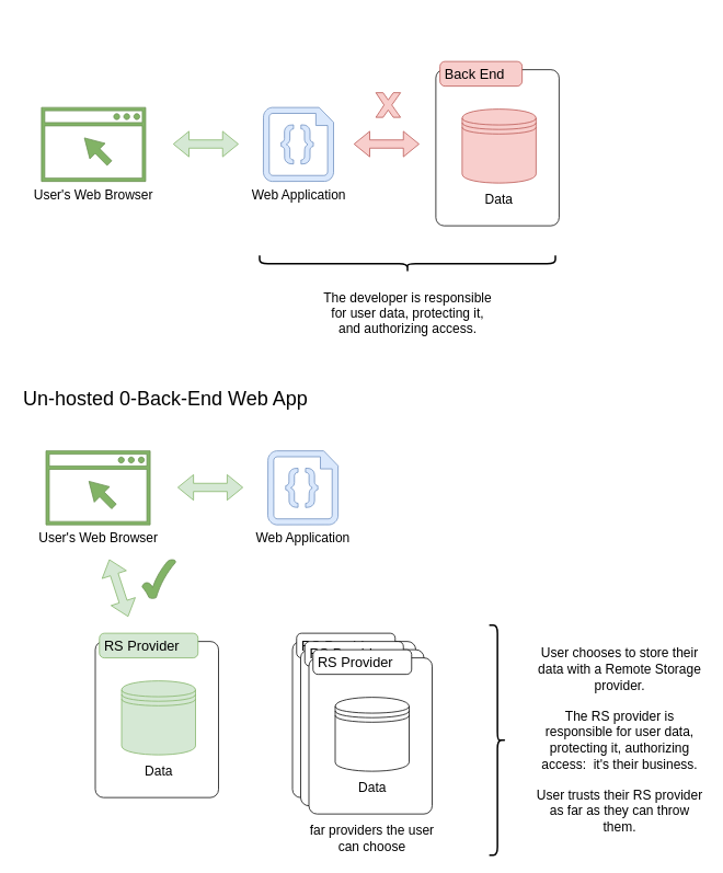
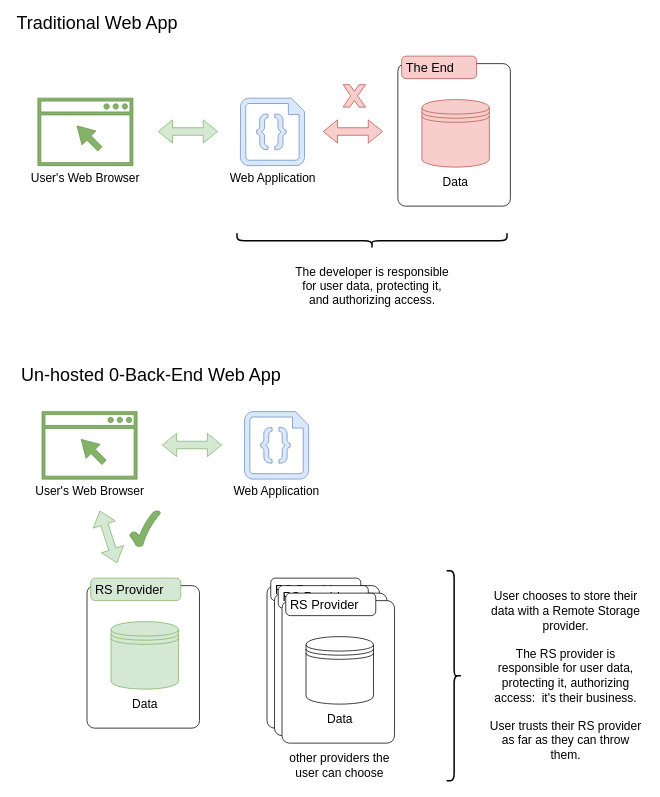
  <mxCell id="0" />
  <mxCell id="1" parent="0" />
  <mxCell id="2" value="" style="shape=mxgraph.mockup.containers.marginRect;rectMarginTop=10;strokeWidth=1;dashed=0;rounded=1;arcSize=5;recursiveResize=0;fontSize=24;align=left;" parent="1" vertex="1"><mxGeometry x="530" y="74" width="150" height="200" as="geometry" /></mxCell>
- <mxCell id="3" value="Back End" style="shape=rect;strokeColor=#b85450;fillColor=#f8cecc;strokeWidth=1;dashed=0;rounded=1;arcSize=20;fontSize=17;spacing=2;spacingTop=-2;align=left;autosize=1;spacingLeft=4;resizeWidth=0;resizeHeight=0;perimeter=none;" parent="2" vertex="1"><mxGeometry x="5" width="100" height="30" as="geometry" /></mxCell>
+ <mxCell id="3" value="The End" style="shape=rect;strokeColor=#b85450;fillColor=#f8cecc;strokeWidth=1;dashed=0;rounded=1;arcSize=20;fontSize=17;spacing=2;spacingTop=-2;align=left;autosize=1;spacingLeft=4;resizeWidth=0;resizeHeight=0;perimeter=none;" parent="2" vertex="1"><mxGeometry x="5" width="100" height="30" as="geometry" /></mxCell>
  <mxCell id="4" value="User's Web Browser" style="pointerEvents=1;shadow=0;dashed=0;html=1;aspect=fixed;labelPosition=center;verticalLabelPosition=bottom;verticalAlign=top;align=center;outlineConnect=0;shape=mxgraph.vvd.web_browser;fontSize=16;fillColor=#82B366;strokeColor=#688F51;" parent="1" vertex="1"><mxGeometry x="50" y="130" width="126.76" height="90" as="geometry" /></mxCell>
  <mxCell id="5" value="Web Application" style="verticalLabelPosition=bottom;html=1;verticalAlign=top;align=center;strokeColor=#6c8ebf;fillColor=#dae8fc;shape=mxgraph.azure.code_file;pointerEvents=1;fontSize=16;" parent="1" vertex="1"><mxGeometry x="320" y="130" width="85.5" height="90" as="geometry" /></mxCell>
  <mxCell id="6" value="" style="shape=datastore;whiteSpace=wrap;html=1;strokeColor=#b85450;fillColor=#f8cecc;fontSize=16;" parent="1" vertex="1"><mxGeometry x="562" y="132" width="90" height="90" as="geometry" /></mxCell>
  <mxCell id="7" value="Data" style="text;html=1;strokeColor=none;fillColor=none;align=center;verticalAlign=middle;whiteSpace=wrap;rounded=0;fontSize=16;" parent="1" vertex="1"><mxGeometry x="587" y="232" width="40" height="20" as="geometry" /></mxCell>
  <mxCell id="8" value="" style="shape=flexArrow;endArrow=classic;startArrow=classic;html=1;fontSize=16;fillColor=#d5e8d4;strokeColor=#82b366;" parent="1" edge="1"><mxGeometry width="50" height="50" relative="1" as="geometry"><mxPoint x="210" y="174.5" as="sourcePoint" /><mxPoint x="290" y="174.5" as="targetPoint" /></mxGeometry></mxCell>
  <mxCell id="9" value="" style="shape=flexArrow;endArrow=classic;startArrow=classic;html=1;fontSize=16;fillColor=#f8cecc;strokeColor=#b85450;" parent="1" edge="1"><mxGeometry width="50" height="50" relative="1" as="geometry"><mxPoint x="430" y="174.5" as="sourcePoint" /><mxPoint x="510" y="174.5" as="targetPoint" /></mxGeometry></mxCell>
  <mxCell id="10" value="" style="verticalLabelPosition=bottom;verticalAlign=top;html=1;shape=mxgraph.basic.x;strokeColor=#b85450;fillColor=#f8cecc;fontSize=16;" parent="1" vertex="1"><mxGeometry x="457" y="112" width="30" height="30" as="geometry" /></mxCell>
  <mxCell id="11" value="User's Web Browser" style="pointerEvents=1;shadow=0;dashed=0;html=1;aspect=fixed;labelPosition=center;verticalLabelPosition=bottom;verticalAlign=top;align=center;outlineConnect=0;shape=mxgraph.vvd.web_browser;fontSize=16;fillColor=#82B366;strokeColor=#688F51;" parent="1" vertex="1"><mxGeometry x="55.5" y="548" width="126.76" height="90" as="geometry" /></mxCell>
  <mxCell id="12" value="Web Application" style="verticalLabelPosition=bottom;html=1;verticalAlign=top;align=center;strokeColor=#6c8ebf;fillColor=#dae8fc;shape=mxgraph.azure.code_file;pointerEvents=1;fontSize=16;" parent="1" vertex="1"><mxGeometry x="325.5" y="548" width="85.5" height="90" as="geometry" /></mxCell>
  <mxCell id="13" value="" style="shape=flexArrow;endArrow=classic;startArrow=classic;html=1;fontSize=16;fillColor=#d5e8d4;strokeColor=#82b366;" parent="1" edge="1"><mxGeometry width="50" height="50" relative="1" as="geometry"><mxPoint x="215.5" y="592.5" as="sourcePoint" /><mxPoint x="295.5" y="592.5" as="targetPoint" /></mxGeometry></mxCell>
  <mxCell id="14" value="" style="shape=flexArrow;endArrow=classic;startArrow=classic;html=1;fontSize=16;fillColor=#d5e8d4;strokeColor=#82b366;" parent="1" edge="1"><mxGeometry width="50" height="50" relative="1" as="geometry"><mxPoint x="132.5" y="680" as="sourcePoint" /><mxPoint x="155.5" y="750" as="targetPoint" /></mxGeometry></mxCell>
- <mxCell id="16" value="Un-hosted 0-Back-End Web App" style="text;html=1;strokeColor=none;fillColor=none;align=left;verticalAlign=middle;whiteSpace=wrap;rounded=0;fontSize=24;" parent="1" vertex="1"><mxGeometry x="25.5" y="475" width="380" height="20" as="geometry" /></mxCell>
+ <mxCell id="15" value="Traditional Web App" style="text;html=1;strokeColor=none;fillColor=none;align=left;verticalAlign=middle;whiteSpace=wrap;rounded=0;fontSize=24;" parent="1" vertex="1"><mxGeometry x="20" y="20" width="250" height="20" as="geometry" /></mxCell>
+ <mxCell id="16" value="Un-hosted 0-Back-End Web App" style="text;html=1;strokeColor=none;fillColor=none;align=left;verticalAlign=middle;whiteSpace=wrap;rounded=0;fontSize=24;" parent="1" vertex="1"><mxGeometry x="25.5" y="490" width="380" height="20" as="geometry" /></mxCell>
  <mxCell id="17" value="" style="verticalLabelPosition=bottom;verticalAlign=top;html=1;shape=mxgraph.basic.tick;strokeColor=#688F51;fillColor=#82B366;fontSize=24;align=left;" parent="1" vertex="1"><mxGeometry x="172.5" y="680" width="40.8" height="48" as="geometry" /></mxCell>
  <mxCell id="18" value="" style="shape=mxgraph.mockup.containers.marginRect;rectMarginTop=10;strokeWidth=1;dashed=0;rounded=1;arcSize=5;recursiveResize=0;fontSize=24;align=left;" parent="1" vertex="1"><mxGeometry x="115.5" y="770" width="150" height="200" as="geometry" /></mxCell>
  <mxCell id="19" value="RS Provider" style="shape=rect;strokeColor=#82b366;fillColor=#d5e8d4;strokeWidth=1;dashed=0;rounded=1;arcSize=20;fontSize=17;spacing=2;spacingTop=-2;align=left;autosize=1;spacingLeft=4;resizeWidth=0;resizeHeight=0;perimeter=none;" parent="18" vertex="1"><mxGeometry x="5" width="120" height="30" as="geometry" /></mxCell>
  <mxCell id="20" value="" style="shape=datastore;whiteSpace=wrap;html=1;strokeColor=#82b366;fillColor=#d5e8d4;fontSize=16;" parent="1" vertex="1"><mxGeometry x="147.5" y="828" width="90" height="90" as="geometry" /></mxCell>
  <mxCell id="21" value="Data" style="text;html=1;strokeColor=none;fillColor=none;align=center;verticalAlign=middle;whiteSpace=wrap;rounded=0;fontSize=16;" parent="1" vertex="1"><mxGeometry x="172.5" y="928" width="40" height="20" as="geometry" /></mxCell>
  <mxCell id="22" value="" style="shape=mxgraph.mockup.containers.marginRect;rectMarginTop=10;strokeWidth=1;dashed=0;rounded=1;arcSize=5;recursiveResize=0;fontSize=24;align=left;" parent="1" vertex="1"><mxGeometry x="355.5" y="770" width="150" height="200" as="geometry" /></mxCell>
  <mxCell id="23" value="RS Provider" style="shape=rect;strokeWidth=1;dashed=0;rounded=1;arcSize=20;fontSize=17;spacing=2;spacingTop=-2;align=left;autosize=1;spacingLeft=4;resizeWidth=0;resizeHeight=0;perimeter=none;" parent="22" vertex="1"><mxGeometry x="5" width="120" height="30" as="geometry" /></mxCell>
  <mxCell id="24" value="" style="shape=datastore;whiteSpace=wrap;html=1;fontSize=16;" parent="1" vertex="1"><mxGeometry x="387.5" y="828" width="90" height="90" as="geometry" /></mxCell>
  <mxCell id="25" value="Data" style="text;html=1;strokeColor=none;fillColor=none;align=center;verticalAlign=middle;whiteSpace=wrap;rounded=0;fontSize=16;" parent="1" vertex="1"><mxGeometry x="412.5" y="928" width="40" height="20" as="geometry" /></mxCell>
  <mxCell id="26" value="" style="shape=mxgraph.mockup.containers.marginRect;rectMarginTop=10;strokeWidth=1;dashed=0;rounded=1;arcSize=5;recursiveResize=0;fontSize=24;align=left;" parent="1" vertex="1"><mxGeometry x="365.5" y="780" width="150" height="200" as="geometry" /></mxCell>
  <mxCell id="27" value="RS Provider" style="shape=rect;strokeWidth=1;dashed=0;rounded=1;arcSize=20;fontSize=17;spacing=2;spacingTop=-2;align=left;autosize=1;spacingLeft=4;resizeWidth=0;resizeHeight=0;perimeter=none;" parent="26" vertex="1"><mxGeometry x="5" width="120" height="30" as="geometry" /></mxCell>
  <mxCell id="28" value="" style="shape=datastore;whiteSpace=wrap;html=1;fontSize=16;" parent="1" vertex="1"><mxGeometry x="397.5" y="838" width="90" height="90" as="geometry" /></mxCell>
  <mxCell id="29" value="Data" style="text;html=1;strokeColor=none;fillColor=none;align=center;verticalAlign=middle;whiteSpace=wrap;rounded=0;fontSize=16;" parent="1" vertex="1"><mxGeometry x="422.5" y="938" width="40" height="20" as="geometry" /></mxCell>
  <mxCell id="30" value="" style="shape=mxgraph.mockup.containers.marginRect;rectMarginTop=10;strokeWidth=1;dashed=0;rounded=1;arcSize=5;recursiveResize=0;fontSize=24;align=left;" parent="1" vertex="1"><mxGeometry x="375.5" y="790" width="150" height="200" as="geometry" /></mxCell>
  <mxCell id="31" value="RS Provider" style="shape=rect;strokeWidth=1;dashed=0;rounded=1;arcSize=20;fontSize=17;spacing=2;spacingTop=-2;align=left;autosize=1;spacingLeft=4;resizeWidth=0;resizeHeight=0;perimeter=none;" parent="30" vertex="1"><mxGeometry x="5" width="120" height="30" as="geometry" /></mxCell>
  <mxCell id="32" value="" style="shape=datastore;whiteSpace=wrap;html=1;fontSize=16;" parent="1" vertex="1"><mxGeometry x="407.5" y="848" width="90" height="90" as="geometry" /></mxCell>
  <mxCell id="33" value="Data" style="text;html=1;strokeColor=none;fillColor=none;align=center;verticalAlign=middle;whiteSpace=wrap;rounded=0;fontSize=16;" parent="1" vertex="1"><mxGeometry x="432.5" y="948" width="40" height="20" as="geometry" /></mxCell>
- <mxCell id="34" value="far providers the user can choose" style="text;html=1;strokeColor=none;fillColor=none;align=center;verticalAlign=middle;whiteSpace=wrap;rounded=0;fontSize=16;" parent="1" vertex="1"><mxGeometry x="375" y="1010" width="155" height="20" as="geometry" /></mxCell>
+ <mxCell id="34" value="other providers the user can choose" style="text;html=1;strokeColor=none;fillColor=none;align=center;verticalAlign=middle;whiteSpace=wrap;rounded=0;fontSize=16;" parent="1" vertex="1"><mxGeometry x="375" y="1010" width="155" height="20" as="geometry" /></mxCell>
  <mxCell id="35" value="" style="shape=curlyBracket;whiteSpace=wrap;html=1;rounded=1;fontSize=16;align=left;rotation=-90;strokeWidth=2;" parent="1" vertex="1"><mxGeometry x="485.5" y="140" width="20" height="360" as="geometry" /></mxCell>
  <mxCell id="36" value="The developer is responsible for user data, protecting it, and authorizing access." style="text;html=1;strokeColor=none;fillColor=none;align=center;verticalAlign=middle;whiteSpace=wrap;rounded=0;fontSize=16;" parent="1" vertex="1"><mxGeometry x="391.75" y="370" width="207.5" height="20" as="geometry" /></mxCell>
  <mxCell id="37" value="" style="shape=curlyBracket;whiteSpace=wrap;html=1;rounded=1;fontSize=16;align=left;rotation=-180;strokeWidth=2;" parent="1" vertex="1"><mxGeometry x="595" y="760" width="20" height="280" as="geometry" /></mxCell>
  <mxCell id="38" value="User chooses to store their data with a Remote Storage provider.&lt;br&gt;&lt;br&gt;The RS provider is responsible for user data, protecting it, authorizing access:&amp;nbsp; it's their business.&lt;br&gt;&lt;br&gt;User trusts their RS provider as far as they can throw them." style="text;html=1;strokeColor=none;fillColor=none;align=center;verticalAlign=middle;whiteSpace=wrap;rounded=0;fontSize=16;" parent="1" vertex="1"><mxGeometry x="650" y="890" width="207.5" height="20" as="geometry" /></mxCell>
